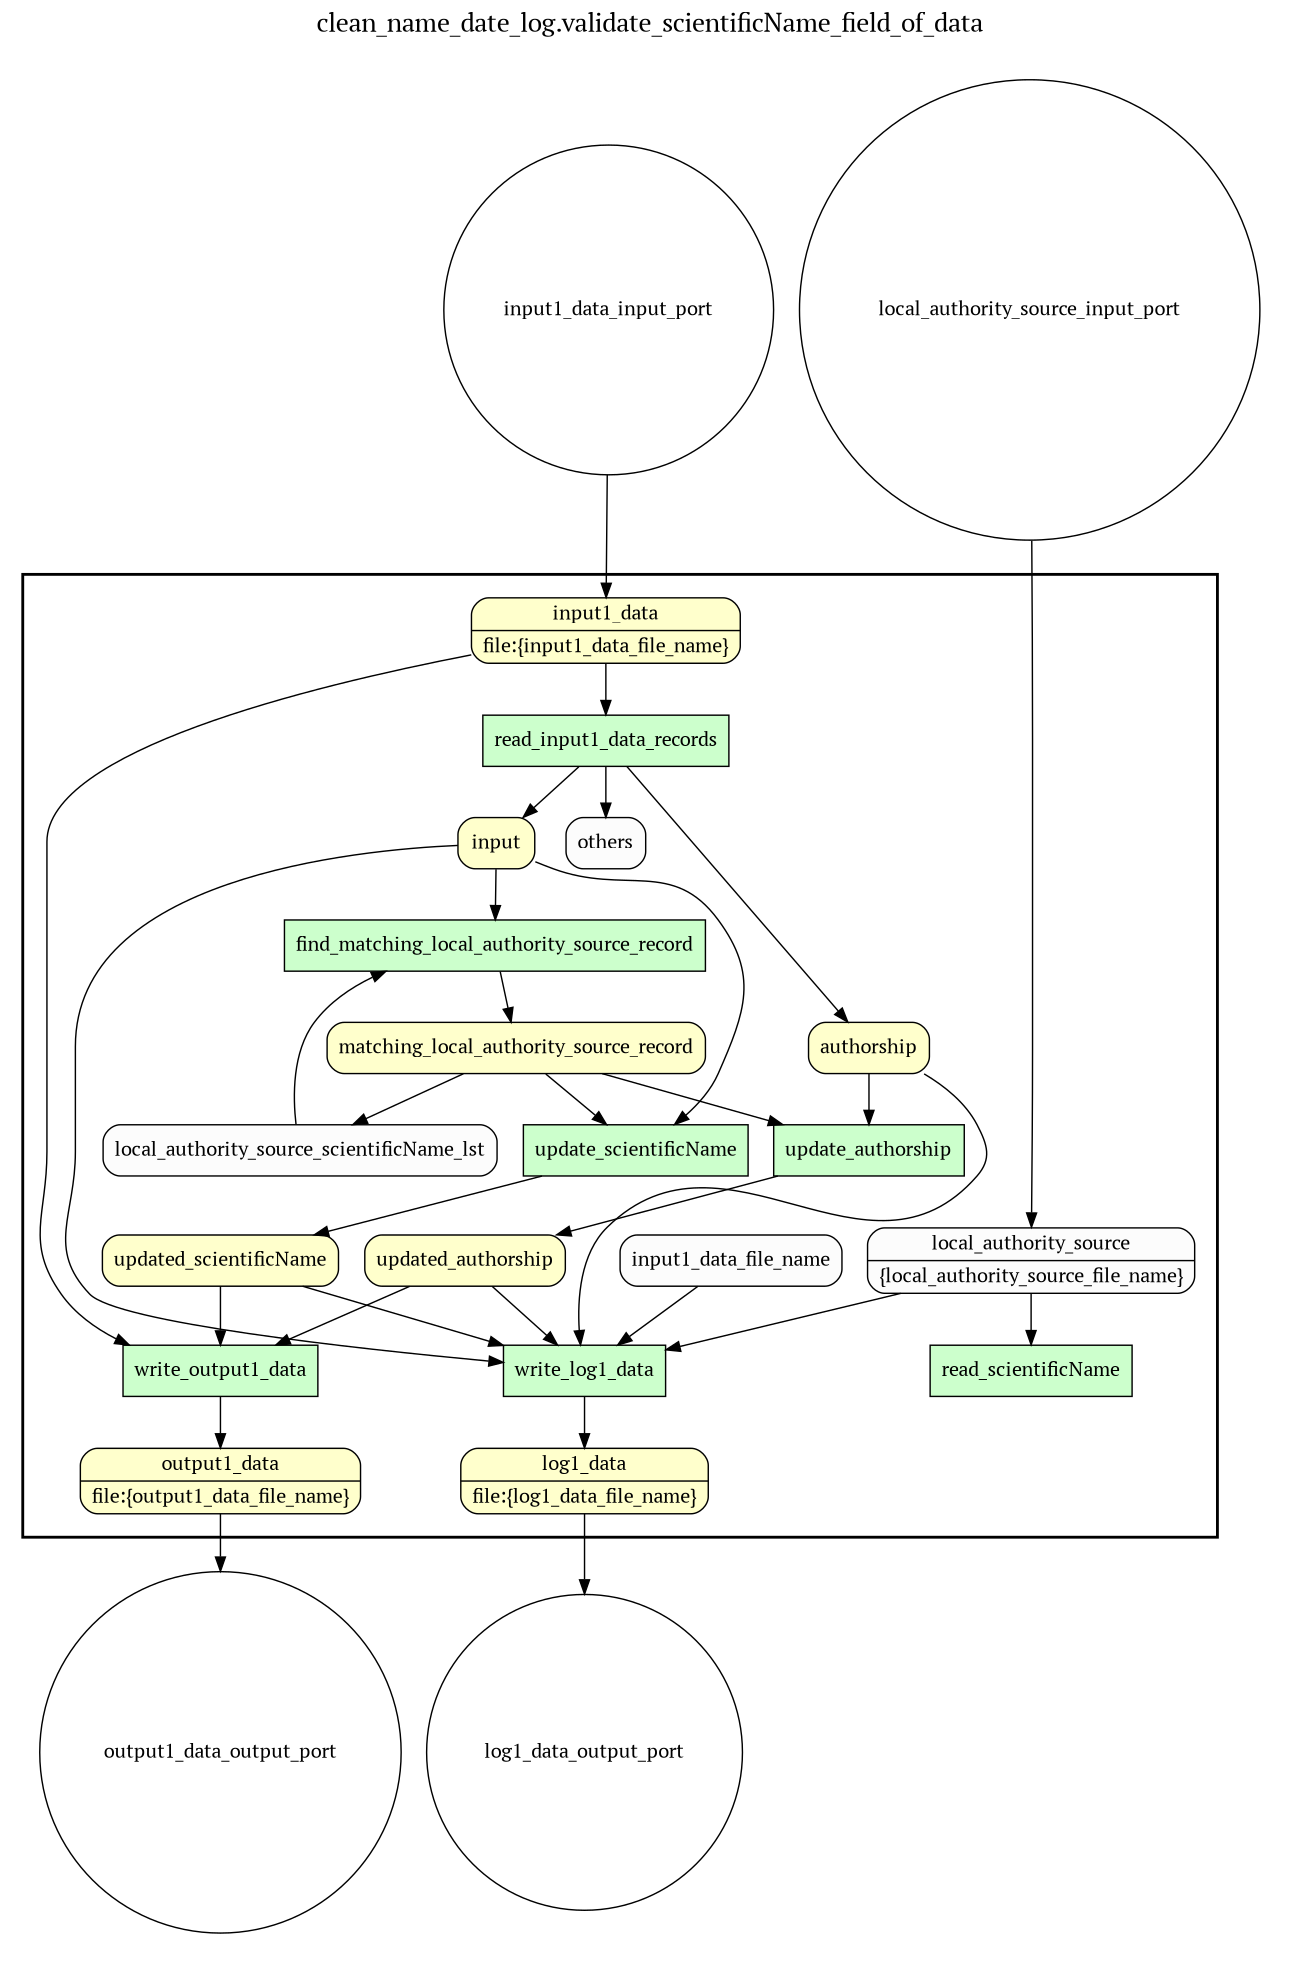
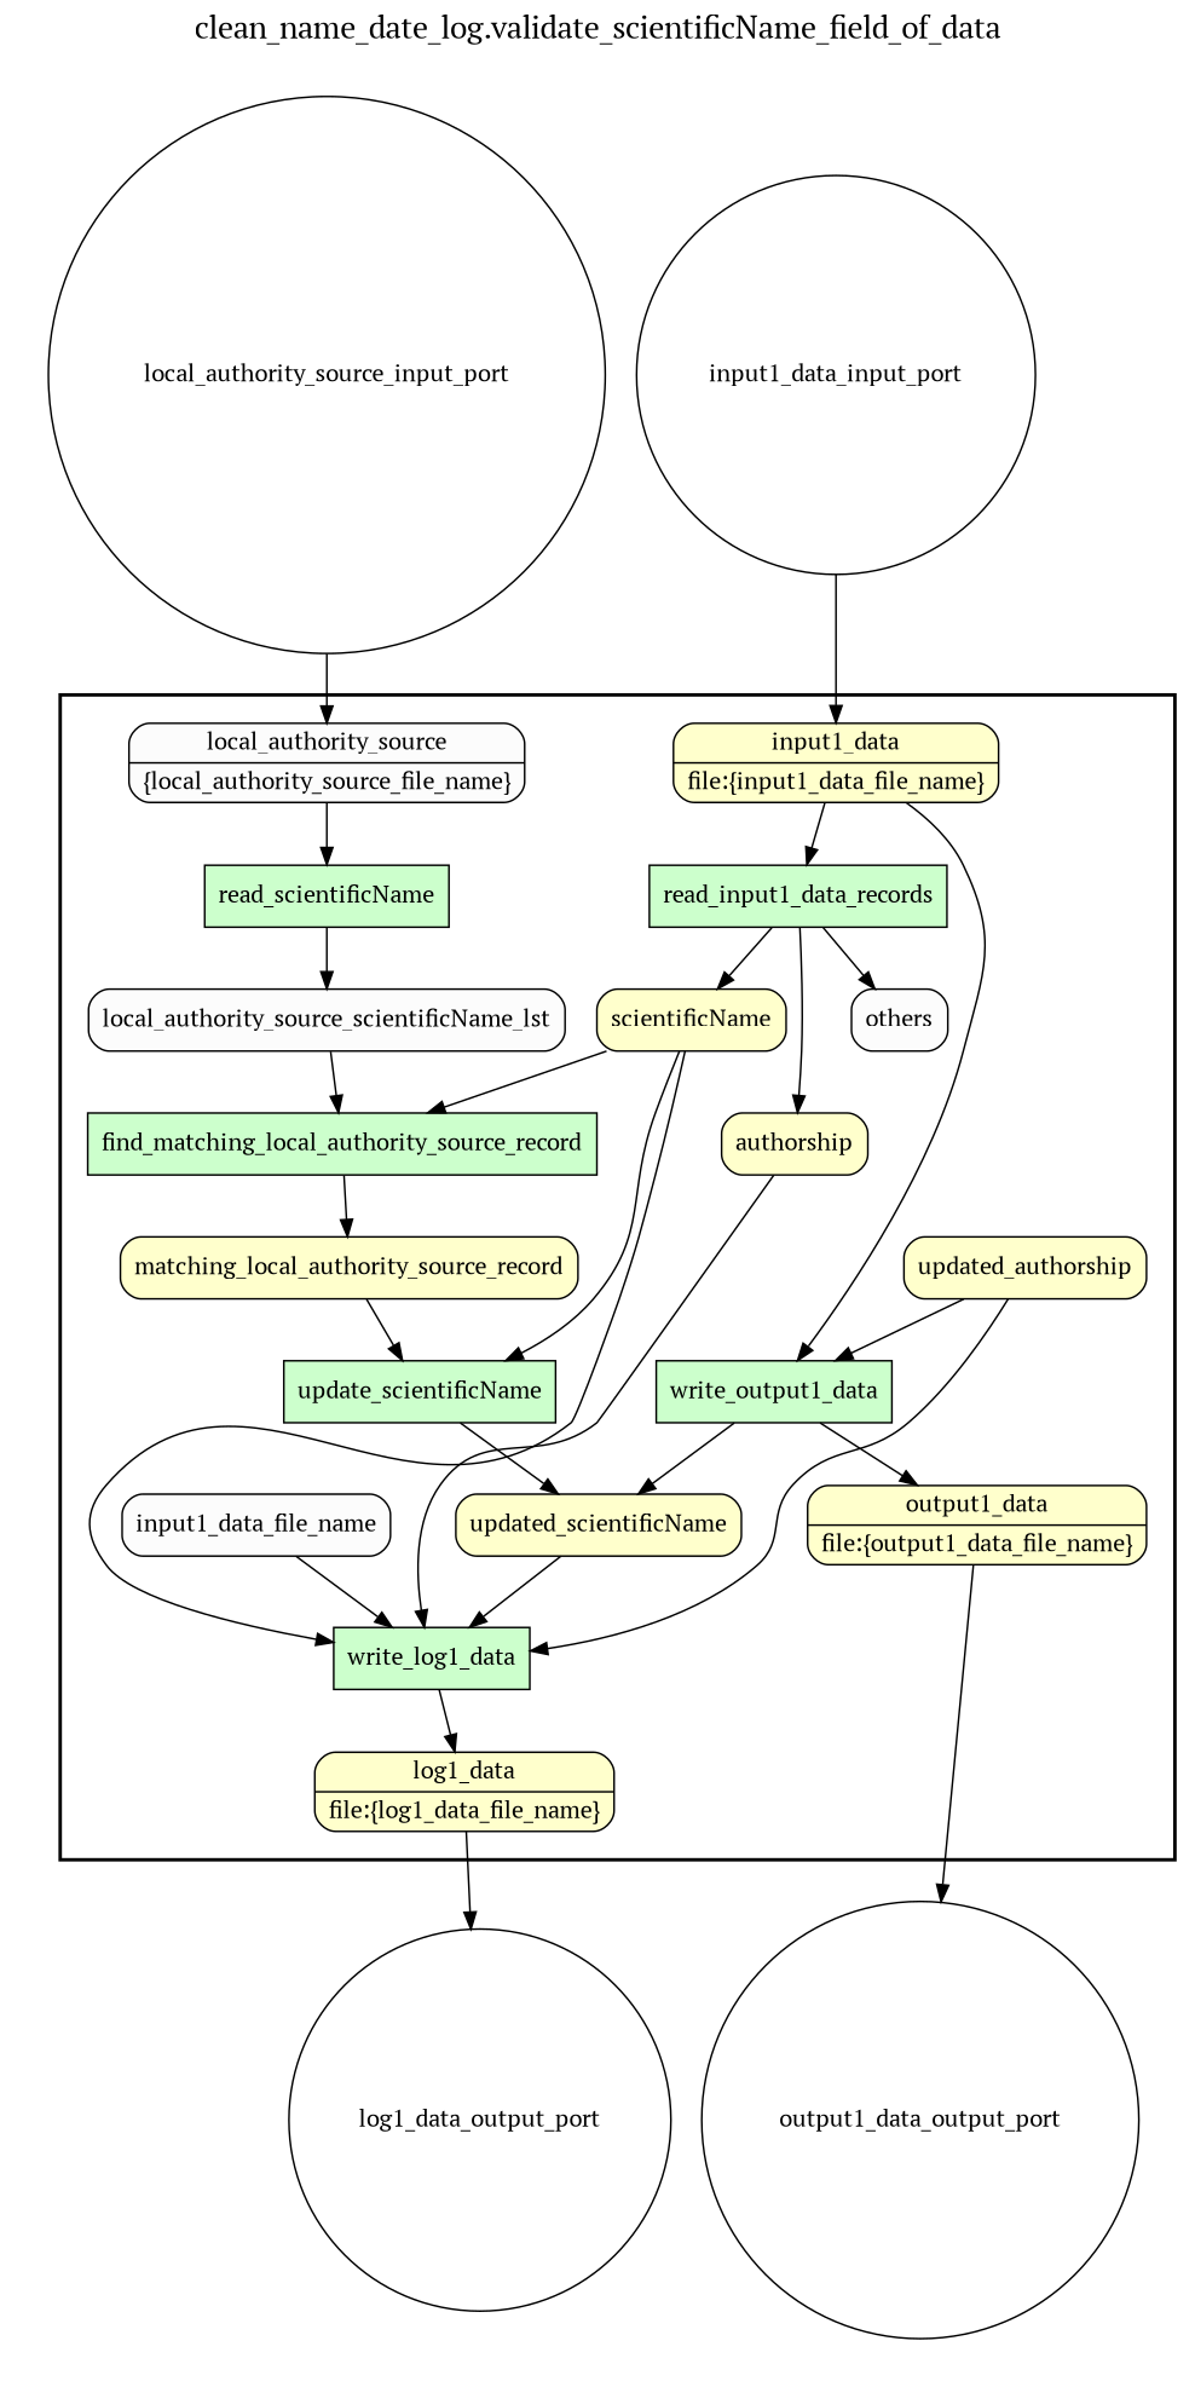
  digraph {
    fontname="PT Serif"
    fontsize=18
    label="clean_name_date_log.validate_scientificName_field_of_data"
    labelloc=t
    rankdir=TB
    node [fillcolor="#FFFFCC" fontname="PT Serif" peripheries=1 shape=box style="rounded,filled"]
    edge [fontname="PT Serif"]
    read_scientificName [fillcolor="#CCFFCC" style=filled]
    local_authority_source_scientificName_lst [fillcolor="#FCFCFC"]
    read_input1_data_records [fillcolor="#CCFFCC" style=filled]
-   scientificName [label=input]
+   scientificName
    authorship
    others [fillcolor="#FCFCFC"]
    find_matching_local_authority_source_record [fillcolor="#CCFFCC" style=filled]
    matching_local_authority_source_record
    update_scientificName [fillcolor="#CCFFCC" style=filled]
    updated_scientificName
-   update_authorship [fillcolor="#CCFFCC" style=filled]
    updated_authorship
    write_log1_data [fillcolor="#CCFFCC" style=filled]
    n14 [label="{<f0> log1_data |<f1> file\:\{log1_data_file_name\}}" rankdir=LR shape=record]
    write_output1_data [fillcolor="#CCFFCC" style=filled]
    n16 [label="{<f0> output1_data |<f1> file\:\{output1_data_file_name\}}" rankdir=LR shape=record]
    n17 [label="{<f0> input1_data |<f1> file\:\{input1_data_file_name\}}" rankdir=LR shape=record]
    n18 [fillcolor="#FCFCFC" label="{<f0> local_authority_source |<f1> \{local_authority_source_file_name\}}" rankdir=LR shape=record]
    input1_data_file_name [fillcolor="#FCFCFC"]
    local_authority_source_input_port [fillcolor="#FFFFFF" shape=circle width=0.2]
    input1_data_input_port [fillcolor="#FFFFFF" shape=circle width=0.2]
    output1_data_output_port [fillcolor="#FFFFFF" shape=circle width=0.2]
    log1_data_output_port [fillcolor="#FFFFFF" shape=circle width=0.2]
    subgraph cluster_1 {
      color=black
      label=""
      penwidth=2
      subgraph cluster_2 {
        color=white
        label=""
        penwidth=2
        read_scientificName
        local_authority_source_scientificName_lst
        read_input1_data_records
        scientificName
        authorship
        others
        find_matching_local_authority_source_record
        matching_local_authority_source_record
        update_scientificName
        updated_scientificName
-       update_authorship
        updated_authorship
        write_log1_data
        n14
        write_output1_data
        n16
        n17
        n18
        input1_data_file_name
      }
    }
    subgraph cluster_3 {
      color=white
      label=""
      subgraph cluster_4 {
        color=white
        label=""
        output1_data_output_port
        log1_data_output_port
      }
    }
    subgraph cluster_5 {
      color=white
      label=""
      subgraph cluster_6 {
        color=white
        label=""
        local_authority_source_input_port
        input1_data_input_port
      }
    }
-   matching_local_authority_source_record -> local_authority_source_scientificName_lst
+   read_scientificName -> local_authority_source_scientificName_lst
    local_authority_source_scientificName_lst -> find_matching_local_authority_source_record
    read_input1_data_records -> scientificName
    read_input1_data_records -> authorship
    read_input1_data_records -> others
    scientificName -> find_matching_local_authority_source_record
    scientificName -> update_scientificName
    scientificName -> write_log1_data
-   authorship -> update_authorship
    authorship -> write_log1_data
    find_matching_local_authority_source_record -> matching_local_authority_source_record
    matching_local_authority_source_record -> update_scientificName
-   matching_local_authority_source_record -> update_authorship
    update_scientificName -> updated_scientificName
    updated_scientificName -> write_log1_data
-   updated_scientificName -> write_output1_data
-   update_authorship -> updated_authorship
+   write_output1_data -> updated_scientificName
    updated_authorship -> write_log1_data
    updated_authorship -> write_output1_data
    write_log1_data -> n14
    n14 -> log1_data_output_port
    write_output1_data -> n16
    n16 -> output1_data_output_port
    n17 -> read_input1_data_records
    n17 -> write_output1_data
    n18 -> read_scientificName
-   n18 -> write_log1_data
    input1_data_file_name -> write_log1_data
    local_authority_source_input_port -> n18
    input1_data_input_port -> n17
  }
